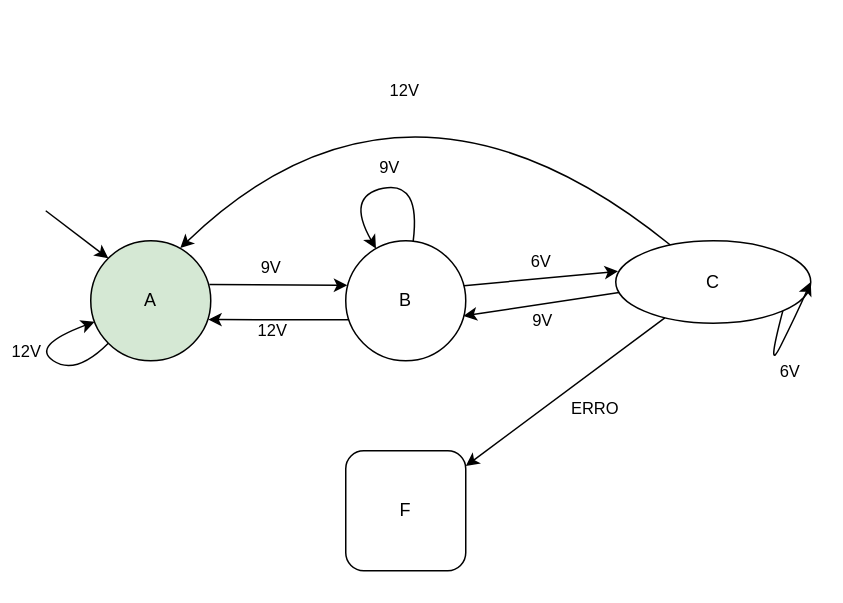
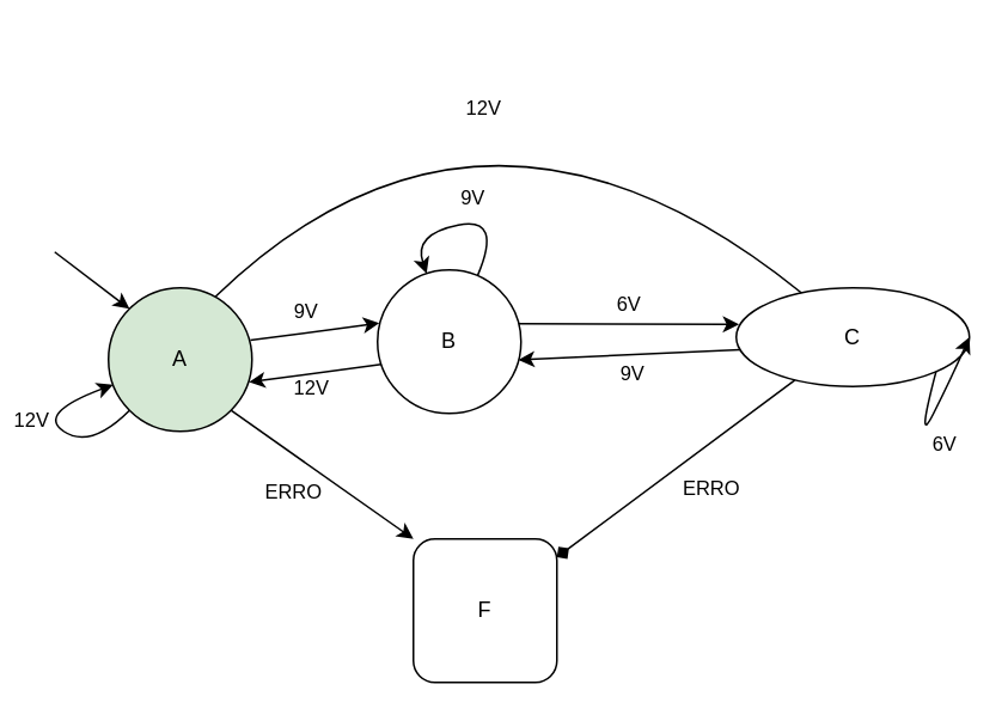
  <mxCell id="0" />
  <mxCell id="1" parent="0" />
  <mxCell id="2" value="A" style="ellipse;whiteSpace=wrap;html=1;aspect=fixed;labelBackgroundColor=none;fillColor=#d5e8d4;" vertex="1" parent="1"><mxGeometry x="60" y="160" width="80" height="80" as="geometry" /></mxCell>
  <mxCell id="3" value="F" style="whiteSpace=wrap;html=1;aspect=fixed;labelBackgroundColor=none;rounded=1;" vertex="1" parent="1"><mxGeometry x="230" y="300" width="80" height="80" as="geometry" /></mxCell>
  <mxCell id="4" value="C" style="ellipse;whiteSpace=wrap;html=1;aspect=fixed;labelBackgroundColor=none;" vertex="1" parent="1"><mxGeometry x="410" y="160" width="130" height="55" as="geometry" /></mxCell>
- <mxCell id="5" value="B" style="ellipse;whiteSpace=wrap;html=1;aspect=fixed;labelBackgroundColor=none;" vertex="1" parent="1"><mxGeometry x="230" y="160" width="80" height="80" as="geometry" /></mxCell>
+ <mxCell id="5" value="B" style="ellipse;whiteSpace=wrap;html=1;aspect=fixed;labelBackgroundColor=none;" vertex="1" parent="1"><mxGeometry x="210" y="150" width="80" height="80" as="geometry" /></mxCell>
  <mxCell id="6" value="" style="endArrow=classic;html=1;rounded=0;exitX=0.989;exitY=0.365;exitDx=0;exitDy=0;entryX=0.013;entryY=0.371;entryDx=0;entryDy=0;exitPerimeter=0;entryPerimeter=0;labelBackgroundColor=none;fontColor=default;" edge="1" parent="1" source="2" target="5"><mxGeometry width="50" height="50" relative="1" as="geometry"><mxPoint x="270" y="420" as="sourcePoint" /><mxPoint x="320" y="370" as="targetPoint" /></mxGeometry></mxCell>
  <mxCell id="7" value="9V" style="edgeLabel;html=1;align=center;verticalAlign=middle;resizable=0;points=[];labelBackgroundColor=none;" vertex="1" connectable="0" parent="6"><mxGeometry x="0.051" y="-2" relative="1" as="geometry"><mxPoint x="-8" y="-14" as="offset" /></mxGeometry></mxCell>
  <mxCell id="8" value="" style="endArrow=classic;html=1;rounded=0;exitX=0.985;exitY=0.375;exitDx=0;exitDy=0;entryX=0.012;entryY=0.37;entryDx=0;entryDy=0;exitPerimeter=0;entryPerimeter=0;labelBackgroundColor=none;fontColor=default;" edge="1" parent="1" source="5" target="4"><mxGeometry width="50" height="50" relative="1" as="geometry"><mxPoint x="270" y="420" as="sourcePoint" /><mxPoint x="320" y="370" as="targetPoint" /></mxGeometry></mxCell>
  <mxCell id="9" value="6V" style="edgeLabel;html=1;align=center;verticalAlign=middle;resizable=0;points=[];labelBackgroundColor=none;" vertex="1" connectable="0" parent="8"><mxGeometry x="-0.005" y="1" relative="1" as="geometry"><mxPoint y="-11" as="offset" /></mxGeometry></mxCell>
  <mxCell id="10" value="" style="endArrow=classic;html=1;rounded=0;exitX=0.025;exitY=0.658;exitDx=0;exitDy=0;entryX=0.979;entryY=0.657;entryDx=0;entryDy=0;exitPerimeter=0;entryPerimeter=0;labelBackgroundColor=none;fontColor=default;" edge="1" parent="1" source="5" target="2"><mxGeometry width="50" height="50" relative="1" as="geometry"><mxPoint x="220" y="290" as="sourcePoint" /><mxPoint x="290" y="290" as="targetPoint" /></mxGeometry></mxCell>
  <mxCell id="11" value="12V" style="edgeLabel;html=1;align=center;verticalAlign=middle;resizable=0;points=[];labelBackgroundColor=none;" vertex="1" connectable="0" parent="10"><mxGeometry x="0.168" y="-1" relative="1" as="geometry"><mxPoint x="3" y="8" as="offset" /></mxGeometry></mxCell>
  <mxCell id="12" value="" style="endArrow=classic;html=1;rounded=0;entryX=0.981;entryY=0.627;entryDx=0;entryDy=0;entryPerimeter=0;exitX=0.017;exitY=0.628;exitDx=0;exitDy=0;exitPerimeter=0;labelBackgroundColor=none;fontColor=default;" edge="1" parent="1" source="4" target="5"><mxGeometry width="50" height="50" relative="1" as="geometry"><mxPoint x="410" y="210" as="sourcePoint" /><mxPoint x="450" y="310" as="targetPoint" /></mxGeometry></mxCell>
  <mxCell id="13" value="9V" style="edgeLabel;html=1;align=center;verticalAlign=middle;resizable=0;points=[];labelBackgroundColor=none;" vertex="1" connectable="0" parent="12"><mxGeometry x="-0.013" y="-1" relative="1" as="geometry"><mxPoint y="11" as="offset" /></mxGeometry></mxCell>
- <mxCell id="14" value="" style="curved=1;endArrow=classic;html=1;rounded=0;exitX=0.28;exitY=0.052;exitDx=0;exitDy=0;entryX=0.746;entryY=0.061;entryDx=0;entryDy=0;entryPerimeter=0;exitPerimeter=0;labelBackgroundColor=none;fontColor=default;" edge="1" parent="1" source="4" target="2"><mxGeometry width="50" height="50" relative="1" as="geometry"><mxPoint x="200" y="80" as="sourcePoint" /><mxPoint x="250" y="30" as="targetPoint" /><Array as="points"><mxPoint x="270" y="20" /></Array></mxGeometry></mxCell>
+ <mxCell id="14" value="" style="curved=1;endArrow=none;html=1;rounded=0;exitX=0.28;exitY=0.052;exitDx=0;exitDy=0;entryX=0.746;entryY=0.061;entryDx=0;entryDy=0;entryPerimeter=0;exitPerimeter=0;labelBackgroundColor=none;fontColor=default;" edge="1" parent="1" source="4" target="2"><mxGeometry width="50" height="50" relative="1" as="geometry"><mxPoint x="200" y="80" as="sourcePoint" /><mxPoint x="250" y="30" as="targetPoint" /><Array as="points"><mxPoint x="270" y="20" /></Array></mxGeometry></mxCell>
  <mxCell id="15" value="12V" style="edgeLabel;html=1;align=center;verticalAlign=middle;resizable=0;points=[];labelBackgroundColor=none;" vertex="1" connectable="0" parent="14"><mxGeometry x="-0.226" y="18" relative="1" as="geometry"><mxPoint x="-35" y="-11" as="offset" /></mxGeometry></mxCell>
- <mxCell id="18" value="" style="endArrow=classic;html=1;rounded=0;labelBackgroundColor=none;fontColor=default;" edge="1" parent="1" source="4" target="3"><mxGeometry width="50" height="50" relative="1" as="geometry"><mxPoint x="250" y="250" as="sourcePoint" /><mxPoint x="300" y="200" as="targetPoint" /></mxGeometry></mxCell>
+ <mxCell id="16" value="" style="endArrow=classic;html=1;rounded=0;exitX=1;exitY=1;exitDx=0;exitDy=0;entryX=0;entryY=0;entryDx=0;entryDy=0;labelBackgroundColor=none;fontColor=default;" edge="1" parent="1" source="2" target="3"><mxGeometry width="50" height="50" relative="1" as="geometry"><mxPoint x="250" y="250" as="sourcePoint" /><mxPoint x="300" y="200" as="targetPoint" /></mxGeometry></mxCell>
+ <mxCell id="17" value="ERRO" style="edgeLabel;html=1;align=center;verticalAlign=middle;resizable=0;points=[];labelBackgroundColor=none;" vertex="1" connectable="0" parent="16"><mxGeometry x="0.158" y="-2" relative="1" as="geometry"><mxPoint x="-23" y="2" as="offset" /></mxGeometry></mxCell>
+ <mxCell id="18" value="" style="endArrow=diamond;html=1;rounded=0;labelBackgroundColor=none;fontColor=default;" edge="1" parent="1" source="4" target="3"><mxGeometry width="50" height="50" relative="1" as="geometry"><mxPoint x="250" y="250" as="sourcePoint" /><mxPoint x="300" y="200" as="targetPoint" /></mxGeometry></mxCell>
  <mxCell id="19" value="ERRO" style="edgeLabel;html=1;align=center;verticalAlign=middle;resizable=0;points=[];labelBackgroundColor=none;" vertex="1" connectable="0" parent="18"><mxGeometry x="0.082" relative="1" as="geometry"><mxPoint x="25" y="6" as="offset" /></mxGeometry></mxCell>
  <mxCell id="20" value="" style="endArrow=classic;html=1;rounded=0;entryX=0;entryY=0;entryDx=0;entryDy=0;labelBackgroundColor=none;fontColor=default;" edge="1" parent="1" target="2"><mxGeometry width="50" height="50" relative="1" as="geometry"><mxPoint x="30" y="140" as="sourcePoint" /><mxPoint x="300" y="290" as="targetPoint" /></mxGeometry></mxCell>
  <mxCell id="21" value="" style="curved=1;endArrow=classic;html=1;rounded=0;exitX=0;exitY=1;exitDx=0;exitDy=0;" edge="1" parent="1" source="2" target="2"><mxGeometry width="50" height="50" relative="1" as="geometry"><mxPoint x="-10" y="270" as="sourcePoint" /><mxPoint x="60" y="210" as="targetPoint" /><Array as="points"><mxPoint x="50" y="250" /><mxPoint x="20" y="230" /></Array></mxGeometry></mxCell>
  <mxCell id="22" value="12V" style="edgeLabel;html=1;align=center;verticalAlign=middle;resizable=0;points=[];" vertex="1" connectable="0" parent="21"><mxGeometry x="-0.487" y="-5" relative="1" as="geometry"><mxPoint x="-31" y="-12" as="offset" /></mxGeometry></mxCell>
  <mxCell id="23" value="" style="curved=1;endArrow=classic;html=1;rounded=0;exitX=1;exitY=1;exitDx=0;exitDy=0;entryX=1;entryY=0.5;entryDx=0;entryDy=0;" edge="1" parent="1" source="4" target="4"><mxGeometry width="50" height="50" relative="1" as="geometry"><mxPoint x="468" y="250" as="sourcePoint" /><mxPoint x="490" y="286" as="targetPoint" /><Array as="points"><mxPoint x="510" y="250" /><mxPoint x="530" y="210" /></Array></mxGeometry></mxCell>
  <mxCell id="24" value="6V" style="edgeLabel;html=1;align=center;verticalAlign=middle;resizable=0;points=[];" vertex="1" connectable="0" parent="23"><mxGeometry x="-0.061" y="2" relative="1" as="geometry"><mxPoint x="13" y="6" as="offset" /></mxGeometry></mxCell>
  <mxCell id="25" value="" style="curved=1;endArrow=classic;html=1;rounded=0;" edge="1" parent="1" source="5" target="5"><mxGeometry width="50" height="50" relative="1" as="geometry"><mxPoint x="300" y="150" as="sourcePoint" /><mxPoint x="190" y="120" as="targetPoint" /><Array as="points"><mxPoint x="280" y="120" /><mxPoint x="230" y="130" /></Array></mxGeometry></mxCell>
  <mxCell id="26" value="9V" style="edgeLabel;html=1;align=center;verticalAlign=middle;resizable=0;points=[];" vertex="1" connectable="0" parent="25"><mxGeometry x="-0.264" y="5" relative="1" as="geometry"><mxPoint x="-14" y="-16" as="offset" /></mxGeometry></mxCell>
